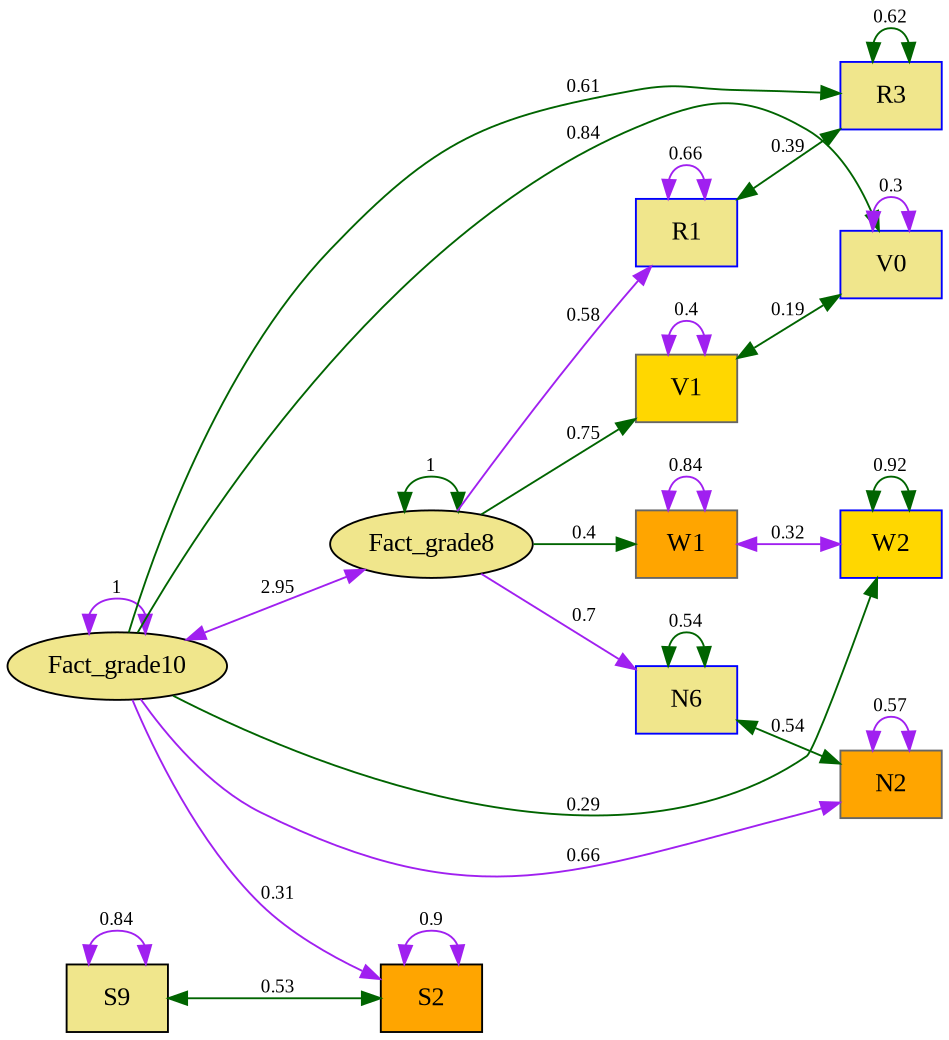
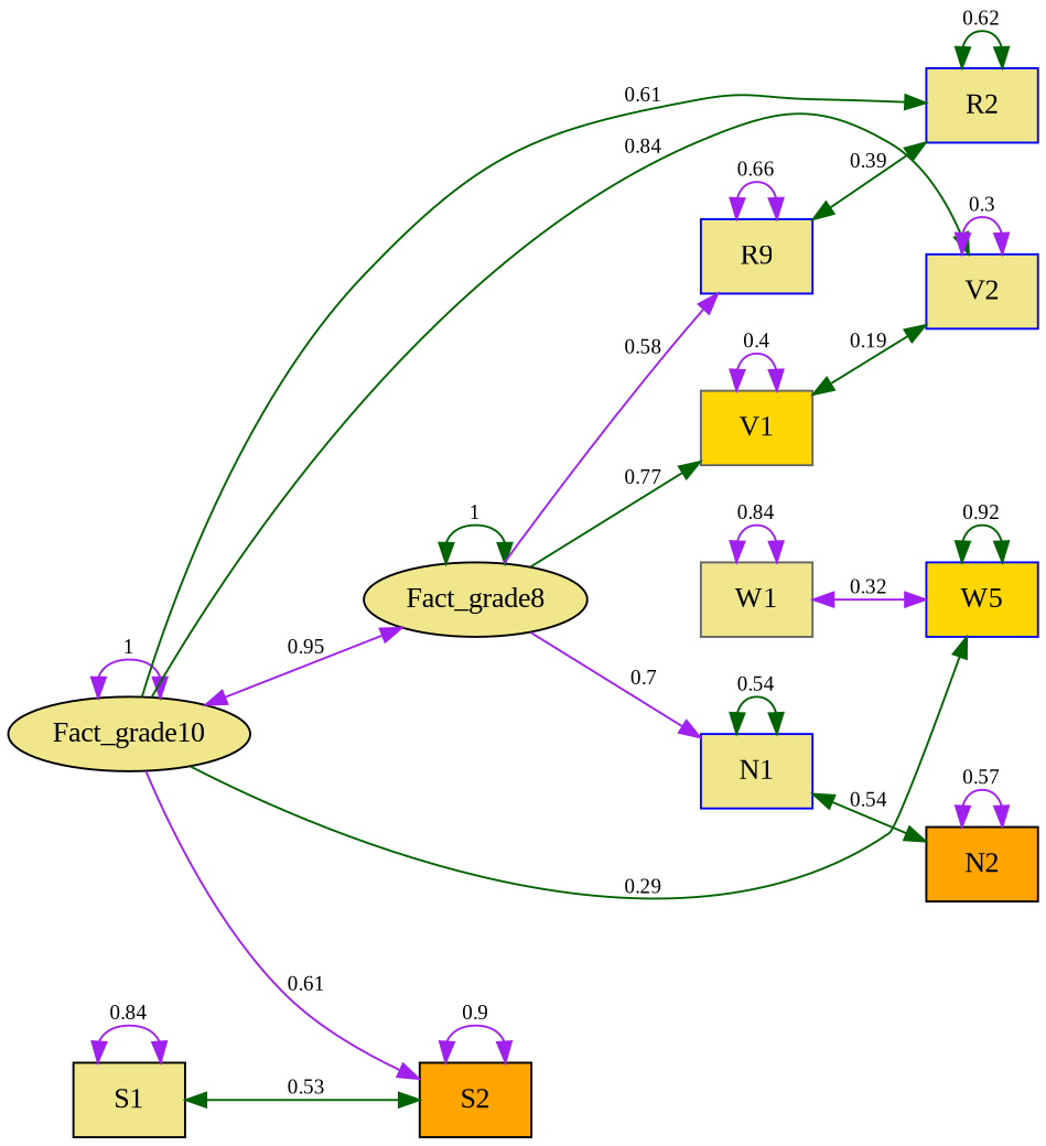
  digraph {
    fontname="Liberation Serif"
    rankdir=LR
    node [color=black fillcolor=khaki fontname="Liberation Serif" fontsize=14 shape=box style=filled]
    edge [color=purple dir=both fontname="Liberation Serif" fontsize=10 penwidth=1.001]
    n1 [label=Fact_grade10 shape=ellipse]
    Fact_grade8 [shape=ellipse]
-   V2 [color=blue label=V0]
+   V2 [color=blue]
    S2 [fillcolor=orange]
-   R2 [color=blue label=R3]
-   N2 [color=gray40 fillcolor=orange]
-   W2 [color=blue fillcolor=gold]
+   R2 [color=blue]
+   N2 [fillcolor=orange]
+   W2 [color=blue fillcolor=gold label=W5]
    V1 [color=gray40 fillcolor=gold]
-   R1 [color=blue]
-   N1 [color=blue label=N6]
-   W1 [color=gray40 fillcolor=orange]
-   S1 [label=S9]
+   R1 [color=blue label=R9]
+   N1 [color=blue]
+   W1 [color=gray40]
+   S1
    n1 -> n1 [label=1]
-   n1 -> Fact_grade8 [label=2.95]
+   n1 -> Fact_grade8 [label=0.95]
    n1 -> V2 [color=darkgreen label=0.84 dir=""]
-   n1 -> S2 [label=0.31 dir=""]
+   n1 -> S2 [label=0.61 dir=""]
    n1 -> R2 [color=darkgreen label=0.61 dir=""]
-   n1 -> N2 [label=0.66 dir=""]
    n1 -> W2 [color=darkgreen label=0.29 dir=""]
    Fact_grade8 -> Fact_grade8 [color=darkgreen label=1]
-   Fact_grade8 -> V1 [color=darkgreen label=0.75 dir=""]
+   Fact_grade8 -> V1 [color=darkgreen label=0.77 dir=""]
    Fact_grade8 -> R1 [label=0.58 dir=""]
    Fact_grade8 -> N1 [label=0.7 dir=""]
-   Fact_grade8 -> W1 [color=darkgreen label=0.4 dir=""]
    V2 -> V2 [label=0.3]
    S2 -> S2 [label=0.9]
    R2 -> R2 [color=darkgreen label=0.62]
    N2 -> N2 [label=0.57]
    W2 -> W2 [color=darkgreen label=0.92]
    V1 -> V2 [color=darkgreen label=0.19]
    V1 -> V1 [label=0.4]
    R1 -> R2 [color=darkgreen label=0.39]
    R1 -> R1 [label=0.66]
    N1 -> N2 [color=darkgreen label=0.54]
    N1 -> N1 [color=darkgreen label=0.54]
    W1 -> W2 [label=0.32]
    W1 -> W1 [label=0.84]
    S1 -> S2 [color=darkgreen label=0.53]
    S1 -> S1 [label=0.84]
  }
